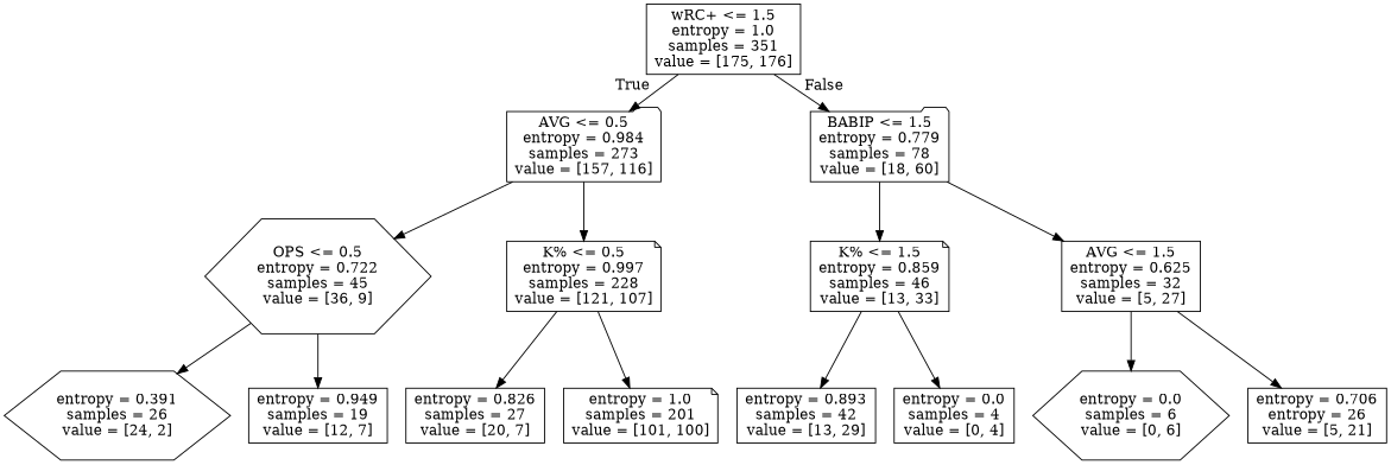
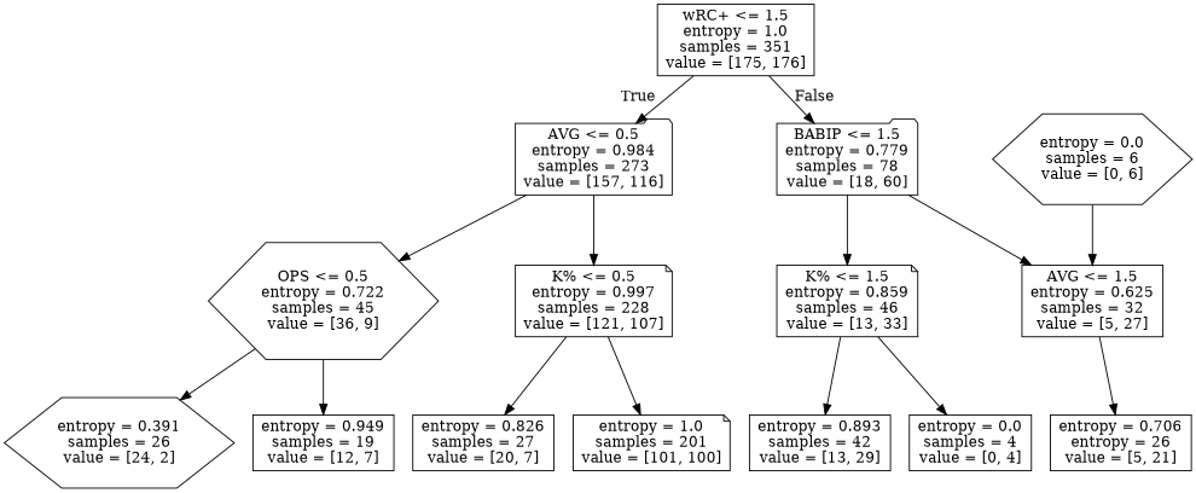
  digraph {
    node [shape=box]
    n1 [label="wRC+ <= 1.5\nentropy = 1.0\nsamples = 351\nvalue = [175, 176]"]
    n2 [label="AVG <= 0.5\nentropy = 0.984\nsamples = 273\nvalue = [157, 116]" shape=folder]
    n3 [label="BABIP <= 1.5\nentropy = 0.779\nsamples = 78\nvalue = [18, 60]" shape=folder]
    n4 [label="OPS <= 0.5\nentropy = 0.722\nsamples = 45\nvalue = [36, 9]" shape=hexagon]
    n5 [label="K% <= 0.5\nentropy = 0.997\nsamples = 228\nvalue = [121, 107]" shape=note]
    n6 [label="K% <= 1.5\nentropy = 0.859\nsamples = 46\nvalue = [13, 33]" shape=note]
    n7 [label="AVG <= 1.5\nentropy = 0.625\nsamples = 32\nvalue = [5, 27]"]
    n8 [label="entropy = 0.391\nsamples = 26\nvalue = [24, 2]" shape=hexagon]
    n9 [label="entropy = 0.949\nsamples = 19\nvalue = [12, 7]"]
    n10 [label="entropy = 0.826\nsamples = 27\nvalue = [20, 7]"]
    n11 [label="entropy = 1.0\nsamples = 201\nvalue = [101, 100]" shape=note]
    n12 [label="entropy = 0.893\nsamples = 42\nvalue = [13, 29]"]
    n13 [label="entropy = 0.0\nsamples = 4\nvalue = [0, 4]"]
    n14 [label="entropy = 0.0\nsamples = 6\nvalue = [0, 6]" shape=hexagon]
    n15 [label="entropy = 0.706\nentropy = 26\nvalue = [5, 21]"]
    n1 -> n2 [headlabel=True labelangle=45 labeldistance=2.5]
    n1 -> n3 [headlabel=False labelangle=-45 labeldistance=2.5]
    n2 -> n4
    n2 -> n5
    n3 -> n6
    n3 -> n7
    n4 -> n8
    n4 -> n9
    n5 -> n10
    n5 -> n11
    n6 -> n12
    n6 -> n13
-   n7 -> n14
+   n14 -> n7
    n7 -> n15
  }
